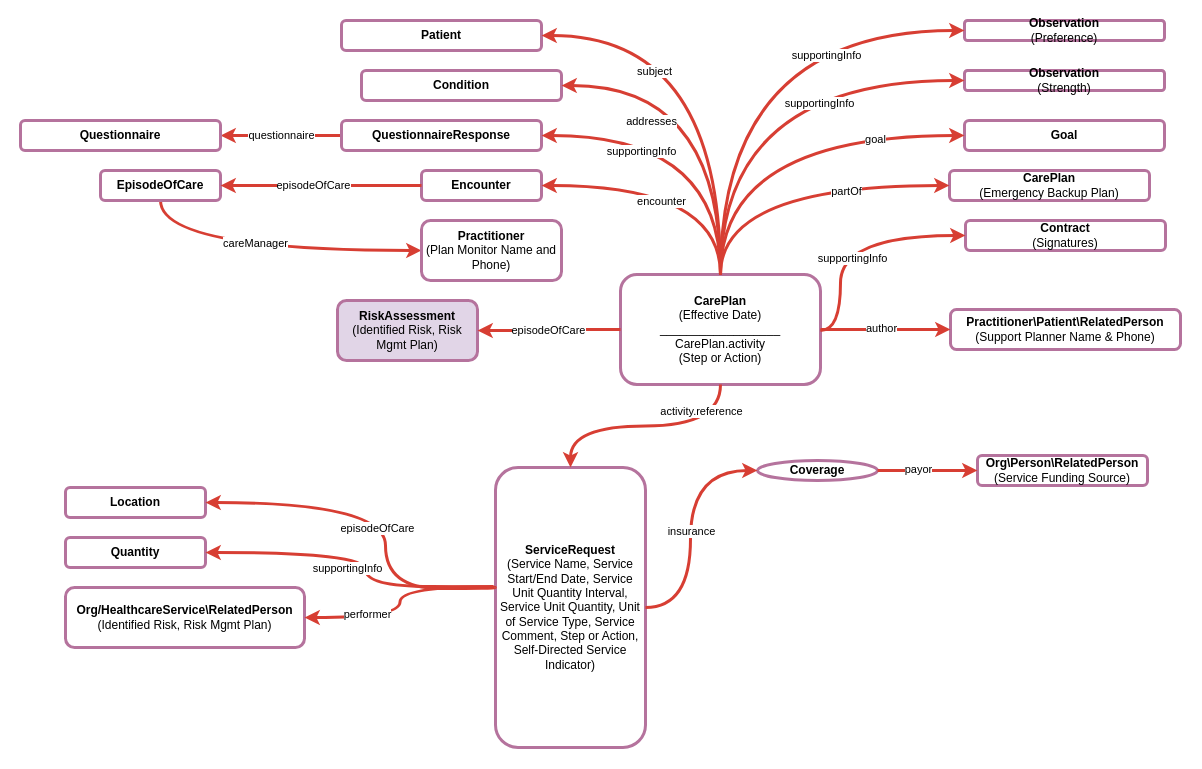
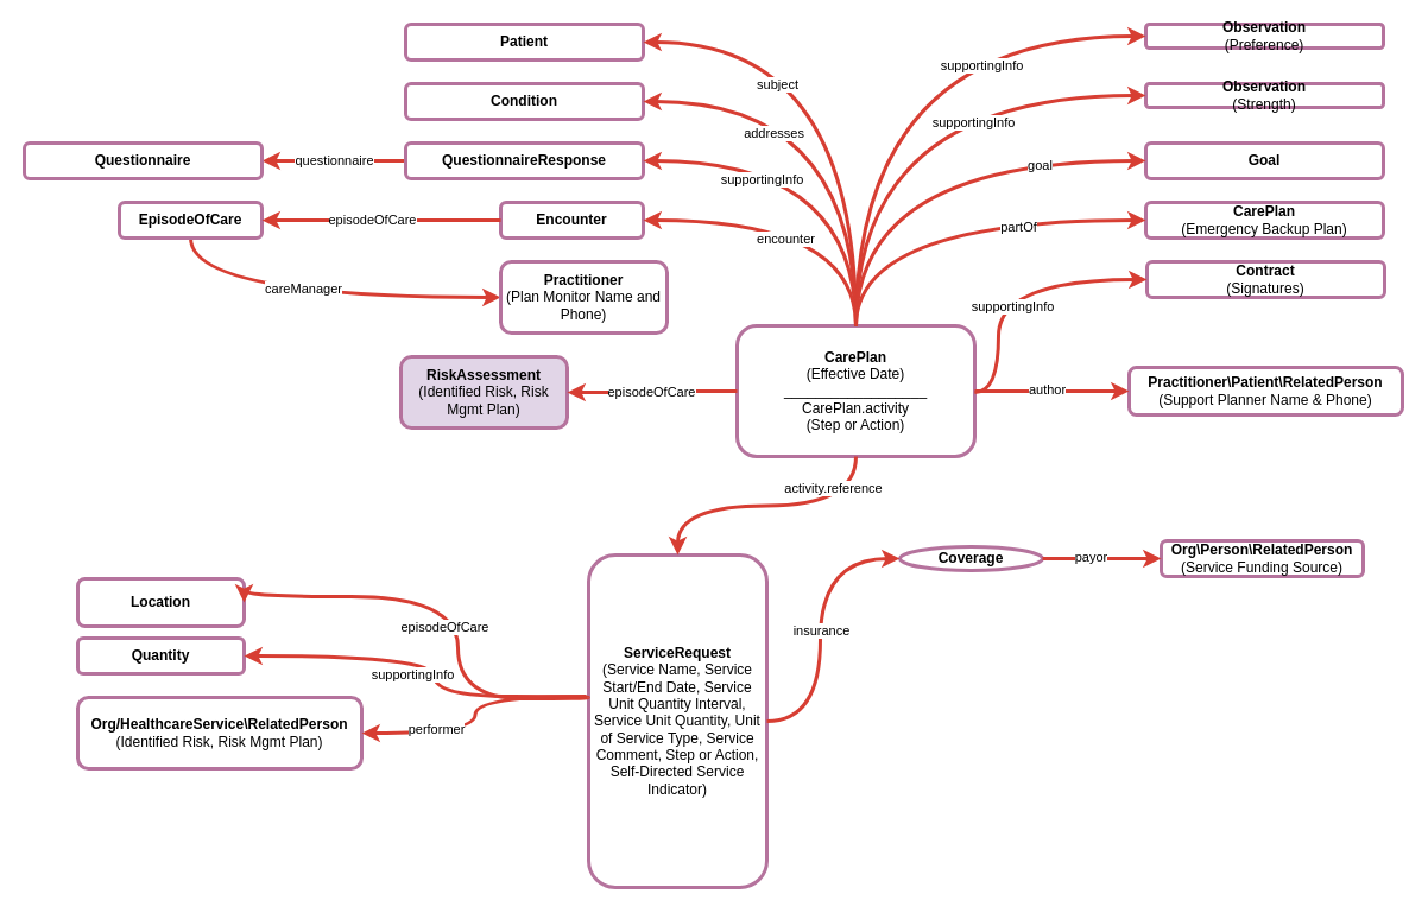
  <mxCell id="0" />
  <mxCell id="1" parent="0" />
  <mxCell id="2" style="edgeStyle=orthogonalEdgeStyle;rounded=0;orthogonalLoop=1;jettySize=auto;html=1;exitX=0;exitY=0.5;exitDx=0;exitDy=0;entryX=1;entryY=0.5;entryDx=0;entryDy=0;strokeWidth=3;fillColor=#f8cecc;strokeColor=#d73e33;" edge="1" parent="1" source="4" target="5"><mxGeometry relative="1" as="geometry" /></mxCell>
  <mxCell id="3" value="questionnaire" style="edgeLabel;html=1;align=center;verticalAlign=middle;resizable=0;points=[];" connectable="0" vertex="1" parent="2"><mxGeometry x="0.2" y="-1" relative="1" as="geometry"><mxPoint x="12" as="offset" /></mxGeometry></mxCell>
  <mxCell id="4" value="&lt;b&gt;QuestionnaireResponse&lt;/b&gt;" style="rounded=1;whiteSpace=wrap;html=1;strokeWidth=3;strokeColor=#B5739D;" vertex="1" parent="1"><mxGeometry x="341" y="120" width="200" height="30" as="geometry" /></mxCell>
  <mxCell id="5" value="&lt;b&gt;Questionnaire&lt;/b&gt;" style="rounded=1;whiteSpace=wrap;html=1;strokeWidth=3;strokeColor=#B5739D;" vertex="1" parent="1"><mxGeometry x="20" y="120" width="200" height="30" as="geometry" /></mxCell>
- <mxCell id="6" value="&lt;b&gt;Condition&lt;/b&gt;" style="rounded=1;whiteSpace=wrap;html=1;strokeWidth=3;strokeColor=#B5739D;" vertex="1" parent="1"><mxGeometry x="361" y="70" width="200" height="30" as="geometry" /></mxCell>
+ <mxCell id="6" value="&lt;b&gt;Condition&lt;/b&gt;" style="rounded=1;whiteSpace=wrap;html=1;strokeWidth=3;strokeColor=#B5739D;" vertex="1" parent="1"><mxGeometry x="341" y="70" width="200" height="30" as="geometry" /></mxCell>
  <mxCell id="7" value="&lt;b&gt;Patient&lt;/b&gt;" style="rounded=1;whiteSpace=wrap;html=1;strokeWidth=3;strokeColor=#B5739D;" vertex="1" parent="1"><mxGeometry x="341" y="20" width="200" height="30" as="geometry" /></mxCell>
  <mxCell id="8" value="&lt;b&gt;CarePlan&lt;/b&gt;&lt;br&gt;(Effective Date)&lt;br&gt;__________________&lt;br&gt;CarePlan.activity&lt;br&gt;(Step or Action)" style="rounded=1;whiteSpace=wrap;html=1;strokeWidth=3;strokeColor=#B5739D;" vertex="1" parent="1"><mxGeometry x="620" y="274" width="200" height="110" as="geometry" /></mxCell>
  <mxCell id="9" style="edgeStyle=orthogonalEdgeStyle;rounded=0;orthogonalLoop=1;jettySize=auto;html=1;exitX=0.5;exitY=1;exitDx=0;exitDy=0;entryX=0;entryY=0.5;entryDx=0;entryDy=0;curved=1;strokeWidth=3;strokeColor=#D73E33;" edge="1" parent="1" source="11" target="15"><mxGeometry relative="1" as="geometry" /></mxCell>
  <mxCell id="10" value="careManager" style="edgeLabel;html=1;align=center;verticalAlign=middle;resizable=0;points=[];" connectable="0" vertex="1" parent="9"><mxGeometry x="-0.074" y="8" relative="1" as="geometry"><mxPoint as="offset" /></mxGeometry></mxCell>
  <mxCell id="11" value="&lt;b&gt;EpisodeOfCare&lt;/b&gt;" style="rounded=1;whiteSpace=wrap;html=1;strokeWidth=3;strokeColor=#B5739D;" vertex="1" parent="1"><mxGeometry x="100" y="170" width="120" height="30" as="geometry" /></mxCell>
  <mxCell id="12" value="&lt;b&gt;Encounter&lt;/b&gt;" style="rounded=1;whiteSpace=wrap;html=1;strokeWidth=3;strokeColor=#B5739D;" vertex="1" parent="1"><mxGeometry x="421" y="170" width="120" height="30" as="geometry" /></mxCell>
  <mxCell id="13" style="edgeStyle=orthogonalEdgeStyle;rounded=0;orthogonalLoop=1;jettySize=auto;html=1;exitX=0;exitY=0.5;exitDx=0;exitDy=0;entryX=1;entryY=0.5;entryDx=0;entryDy=0;strokeWidth=3;fillColor=#f8cecc;strokeColor=#d73e33;" edge="1" parent="1" source="12" target="11"><mxGeometry relative="1" as="geometry"><mxPoint x="361" y="184.5" as="sourcePoint" /><mxPoint x="240" y="184.5" as="targetPoint" /></mxGeometry></mxCell>
  <mxCell id="14" value="episodeOfCare" style="edgeLabel;html=1;align=center;verticalAlign=middle;resizable=0;points=[];" connectable="0" vertex="1" parent="13"><mxGeometry x="0.2" y="-1" relative="1" as="geometry"><mxPoint x="12" as="offset" /></mxGeometry></mxCell>
  <mxCell id="15" value="&lt;b&gt;Practitioner&lt;/b&gt;&lt;br&gt;(Plan Monitor&amp;nbsp;Name and Phone)" style="rounded=1;whiteSpace=wrap;html=1;strokeWidth=3;strokeColor=#B5739D;" vertex="1" parent="1"><mxGeometry x="421" y="220" width="140" height="60" as="geometry" /></mxCell>
  <mxCell id="16" value="&lt;b&gt;RiskAssessment&lt;/b&gt;&lt;br&gt;(Identified Risk, Risk Mgmt Plan)" style="rounded=1;whiteSpace=wrap;html=1;strokeWidth=3;strokeColor=#B5739D;fillColor=#e1d5e7;" vertex="1" parent="1"><mxGeometry x="337" y="300" width="140" height="60" as="geometry" /></mxCell>
  <mxCell id="17" style="edgeStyle=orthogonalEdgeStyle;rounded=0;orthogonalLoop=1;jettySize=auto;html=1;entryX=1;entryY=0.5;entryDx=0;entryDy=0;strokeWidth=3;fillColor=#f8cecc;strokeColor=#d73e33;exitX=0;exitY=0.5;exitDx=0;exitDy=0;" edge="1" parent="1" source="8" target="16"><mxGeometry relative="1" as="geometry"><mxPoint x="580" y="330" as="sourcePoint" /><mxPoint x="500" y="329.5" as="targetPoint" /></mxGeometry></mxCell>
  <mxCell id="18" value="episodeOfCare" style="edgeLabel;html=1;align=center;verticalAlign=middle;resizable=0;points=[];" connectable="0" vertex="1" parent="17"><mxGeometry x="0.2" y="-1" relative="1" as="geometry"><mxPoint x="12" as="offset" /></mxGeometry></mxCell>
  <mxCell id="19" style="edgeStyle=orthogonalEdgeStyle;rounded=0;orthogonalLoop=1;jettySize=auto;html=1;exitX=0.5;exitY=0;exitDx=0;exitDy=0;entryX=1;entryY=0.5;entryDx=0;entryDy=0;curved=1;strokeWidth=3;strokeColor=#D73E33;" edge="1" parent="1" source="8" target="7"><mxGeometry relative="1" as="geometry"><mxPoint x="730" y="250" as="sourcePoint" /><mxPoint x="991" y="300" as="targetPoint" /></mxGeometry></mxCell>
  <mxCell id="20" value="subject" style="edgeLabel;html=1;align=center;verticalAlign=middle;resizable=0;points=[];" connectable="0" vertex="1" parent="19"><mxGeometry x="-0.074" y="8" relative="1" as="geometry"><mxPoint x="-59" y="-10" as="offset" /></mxGeometry></mxCell>
  <mxCell id="21" style="edgeStyle=orthogonalEdgeStyle;rounded=0;orthogonalLoop=1;jettySize=auto;html=1;entryX=1;entryY=0.5;entryDx=0;entryDy=0;curved=1;strokeWidth=3;strokeColor=#D73E33;exitX=0.5;exitY=0;exitDx=0;exitDy=0;" edge="1" parent="1" source="8" target="6"><mxGeometry relative="1" as="geometry"><mxPoint x="690" y="300" as="sourcePoint" /><mxPoint x="551" y="45" as="targetPoint" /></mxGeometry></mxCell>
  <mxCell id="22" value="addresses" style="edgeLabel;html=1;align=center;verticalAlign=middle;resizable=0;points=[];" connectable="0" vertex="1" parent="21"><mxGeometry x="-0.074" y="8" relative="1" as="geometry"><mxPoint x="-62" y="7" as="offset" /></mxGeometry></mxCell>
  <mxCell id="23" style="edgeStyle=orthogonalEdgeStyle;rounded=0;orthogonalLoop=1;jettySize=auto;html=1;entryX=1;entryY=0.5;entryDx=0;entryDy=0;curved=1;strokeWidth=3;strokeColor=#D73E33;exitX=0.5;exitY=0;exitDx=0;exitDy=0;" edge="1" parent="1" source="8" target="4"><mxGeometry relative="1" as="geometry"><mxPoint x="700" y="312" as="sourcePoint" /><mxPoint x="551" y="95" as="targetPoint" /></mxGeometry></mxCell>
  <mxCell id="24" value="supportingInfo" style="edgeLabel;html=1;align=center;verticalAlign=middle;resizable=0;points=[];" connectable="0" vertex="1" parent="23"><mxGeometry x="-0.074" y="8" relative="1" as="geometry"><mxPoint x="-72" y="7" as="offset" /></mxGeometry></mxCell>
  <mxCell id="25" style="edgeStyle=orthogonalEdgeStyle;rounded=0;orthogonalLoop=1;jettySize=auto;html=1;entryX=1;entryY=0.5;entryDx=0;entryDy=0;curved=1;strokeWidth=3;strokeColor=#D73E33;exitX=0.5;exitY=0;exitDx=0;exitDy=0;" edge="1" parent="1" source="8" target="12"><mxGeometry relative="1" as="geometry"><mxPoint x="700" y="312" as="sourcePoint" /><mxPoint x="551" y="145" as="targetPoint" /></mxGeometry></mxCell>
  <mxCell id="26" value="encounter" style="edgeLabel;html=1;align=center;verticalAlign=middle;resizable=0;points=[];" connectable="0" vertex="1" parent="25"><mxGeometry x="-0.074" y="8" relative="1" as="geometry"><mxPoint x="-25" y="7" as="offset" /></mxGeometry></mxCell>
  <mxCell id="27" value="&lt;b&gt;Observation&lt;/b&gt;&lt;br&gt;(Preference)" style="rounded=1;whiteSpace=wrap;html=1;strokeWidth=3;strokeColor=#B5739D;" vertex="1" parent="1"><mxGeometry x="964" y="20" width="200" height="20" as="geometry" /></mxCell>
  <mxCell id="28" value="&lt;b&gt;Observation&lt;/b&gt;&lt;br&gt;(Strength)" style="rounded=1;whiteSpace=wrap;html=1;strokeWidth=3;strokeColor=#B5739D;" vertex="1" parent="1"><mxGeometry x="964" y="70" width="200" height="20" as="geometry" /></mxCell>
  <mxCell id="29" value="&lt;b&gt;Goal&lt;/b&gt;" style="rounded=1;whiteSpace=wrap;html=1;strokeWidth=3;strokeColor=#B5739D;" vertex="1" parent="1"><mxGeometry x="964" y="120" width="200" height="30" as="geometry" /></mxCell>
- <mxCell id="30" value="&lt;b&gt;CarePlan&lt;/b&gt;&lt;br&gt;(Emergency Backup Plan)" style="rounded=1;whiteSpace=wrap;html=1;strokeWidth=3;strokeColor=#B5739D;" vertex="1" parent="1"><mxGeometry x="949" y="170" width="200" height="30" as="geometry" /></mxCell>
+ <mxCell id="30" value="&lt;b&gt;CarePlan&lt;/b&gt;&lt;br&gt;(Emergency Backup Plan)" style="rounded=1;whiteSpace=wrap;html=1;strokeWidth=3;strokeColor=#B5739D;" vertex="1" parent="1"><mxGeometry x="964" y="170" width="200" height="30" as="geometry" /></mxCell>
  <mxCell id="31" value="&lt;b&gt;Contract&lt;/b&gt;&lt;br&gt;(Signatures)" style="rounded=1;whiteSpace=wrap;html=1;strokeWidth=3;strokeColor=#B5739D;" vertex="1" parent="1"><mxGeometry x="965" y="220" width="200" height="30" as="geometry" /></mxCell>
  <mxCell id="32" value="&lt;b&gt;Practitioner\Patient\RelatedPerson&lt;/b&gt;&lt;br&gt;(Support Planner Name &amp;amp; Phone)" style="rounded=1;whiteSpace=wrap;html=1;strokeWidth=3;strokeColor=#B5739D;" vertex="1" parent="1"><mxGeometry x="950" y="309" width="230" height="40" as="geometry" /></mxCell>
  <mxCell id="33" style="edgeStyle=orthogonalEdgeStyle;rounded=0;orthogonalLoop=1;jettySize=auto;html=1;exitX=0.5;exitY=0;exitDx=0;exitDy=0;entryX=0;entryY=0.5;entryDx=0;entryDy=0;curved=1;strokeWidth=3;strokeColor=#D73E33;" edge="1" parent="1" source="8" target="27"><mxGeometry relative="1" as="geometry"><mxPoint x="730" y="284" as="sourcePoint" /><mxPoint x="551" y="45" as="targetPoint" /></mxGeometry></mxCell>
  <mxCell id="34" value="supportingInfo" style="edgeLabel;html=1;align=center;verticalAlign=middle;resizable=0;points=[];" connectable="0" vertex="1" parent="33"><mxGeometry x="0.446" y="-35" relative="1" as="geometry"><mxPoint x="-4" y="-11" as="offset" /></mxGeometry></mxCell>
  <mxCell id="35" style="edgeStyle=orthogonalEdgeStyle;rounded=0;orthogonalLoop=1;jettySize=auto;html=1;exitX=0.5;exitY=0;exitDx=0;exitDy=0;entryX=0;entryY=0.5;entryDx=0;entryDy=0;curved=1;strokeWidth=3;strokeColor=#D73E33;" edge="1" parent="1" source="8" target="28"><mxGeometry relative="1" as="geometry"><mxPoint x="710" y="549" as="sourcePoint" /><mxPoint x="890" y="310" as="targetPoint" /></mxGeometry></mxCell>
  <mxCell id="36" value="supportingInfo" style="edgeLabel;html=1;align=center;verticalAlign=middle;resizable=0;points=[];" connectable="0" vertex="1" parent="35"><mxGeometry x="0.446" y="-35" relative="1" as="geometry"><mxPoint x="-25" y="-13" as="offset" /></mxGeometry></mxCell>
  <mxCell id="37" style="edgeStyle=orthogonalEdgeStyle;rounded=0;orthogonalLoop=1;jettySize=auto;html=1;exitX=0.5;exitY=0;exitDx=0;exitDy=0;entryX=0;entryY=0.5;entryDx=0;entryDy=0;curved=1;strokeWidth=3;strokeColor=#D73E33;" edge="1" parent="1" source="8" target="29"><mxGeometry relative="1" as="geometry"><mxPoint x="740" y="259" as="sourcePoint" /><mxPoint x="920" y="120" as="targetPoint" /></mxGeometry></mxCell>
  <mxCell id="38" value="goal" style="edgeLabel;html=1;align=center;verticalAlign=middle;resizable=0;points=[];" connectable="0" vertex="1" parent="37"><mxGeometry x="0.446" y="-35" relative="1" as="geometry"><mxPoint x="16" y="-32" as="offset" /></mxGeometry></mxCell>
  <mxCell id="39" style="edgeStyle=orthogonalEdgeStyle;rounded=0;orthogonalLoop=1;jettySize=auto;html=1;exitX=0.5;exitY=0;exitDx=0;exitDy=0;entryX=0;entryY=0.5;entryDx=0;entryDy=0;curved=1;strokeWidth=3;strokeColor=#D73E33;" edge="1" parent="1" source="8" target="30"><mxGeometry relative="1" as="geometry"><mxPoint x="730" y="284" as="sourcePoint" /><mxPoint x="910" y="145" as="targetPoint" /></mxGeometry></mxCell>
  <mxCell id="40" value="partOf" style="edgeLabel;html=1;align=center;verticalAlign=middle;resizable=0;points=[];" connectable="0" vertex="1" parent="39"><mxGeometry x="0.446" y="-35" relative="1" as="geometry"><mxPoint x="-16" y="-30" as="offset" /></mxGeometry></mxCell>
  <mxCell id="41" style="edgeStyle=orthogonalEdgeStyle;rounded=0;orthogonalLoop=1;jettySize=auto;html=1;curved=1;strokeWidth=3;strokeColor=#D73E33;entryX=0;entryY=0.5;entryDx=0;entryDy=0;" edge="1" parent="1" target="31"><mxGeometry relative="1" as="geometry"><mxPoint x="820" y="330" as="sourcePoint" /><mxPoint x="920" y="235" as="targetPoint" /><Array as="points"><mxPoint x="840" y="330" /><mxPoint x="840" y="235" /></Array></mxGeometry></mxCell>
  <mxCell id="42" value="supportingInfo" style="edgeLabel;html=1;align=center;verticalAlign=middle;resizable=0;points=[];" connectable="0" vertex="1" parent="41"><mxGeometry x="0.446" y="-35" relative="1" as="geometry"><mxPoint x="-48" y="-13" as="offset" /></mxGeometry></mxCell>
  <mxCell id="43" style="edgeStyle=orthogonalEdgeStyle;rounded=0;orthogonalLoop=1;jettySize=auto;html=1;exitX=1;exitY=0.5;exitDx=0;exitDy=0;entryX=0;entryY=0.5;entryDx=0;entryDy=0;curved=1;strokeWidth=3;strokeColor=#D73E33;" edge="1" parent="1" source="8" target="32"><mxGeometry relative="1" as="geometry"><mxPoint x="730" y="284" as="sourcePoint" /><mxPoint x="910" y="195" as="targetPoint" /></mxGeometry></mxCell>
  <mxCell id="44" value="author" style="edgeLabel;html=1;align=center;verticalAlign=middle;resizable=0;points=[];" connectable="0" vertex="1" parent="43"><mxGeometry x="0.446" y="-35" relative="1" as="geometry"><mxPoint x="-34" y="-37" as="offset" /></mxGeometry></mxCell>
  <mxCell id="45" value="&lt;b&gt;ServiceRequest&lt;br&gt;&lt;/b&gt;(Service Name, Service Start/End Date, Service Unit Quantity Interval, Service Unit Quantity, Unit of Service Type, Service Comment, Step or Action, Self-Directed Service Indicator)" style="rounded=1;whiteSpace=wrap;html=1;strokeWidth=3;strokeColor=#B5739D;" vertex="1" parent="1"><mxGeometry x="495" y="467" width="150" height="280" as="geometry" /></mxCell>
- <mxCell id="46" value="&lt;b&gt;Location&lt;/b&gt;" style="rounded=1;whiteSpace=wrap;html=1;strokeWidth=3;strokeColor=#B5739D;" vertex="1" parent="1"><mxGeometry x="65" y="487" width="140" height="30" as="geometry" /></mxCell>
+ <mxCell id="46" value="&lt;b&gt;Location&lt;/b&gt;" style="rounded=1;whiteSpace=wrap;html=1;strokeWidth=3;strokeColor=#B5739D;" vertex="1" parent="1"><mxGeometry x="65" y="487" width="140" height="40" as="geometry" /></mxCell>
  <mxCell id="47" value="&lt;b&gt;Quantity&lt;br&gt;&lt;/b&gt;" style="rounded=1;whiteSpace=wrap;html=1;strokeWidth=3;strokeColor=#B5739D;" vertex="1" parent="1"><mxGeometry x="65" y="537" width="140" height="30" as="geometry" /></mxCell>
  <mxCell id="48" style="edgeStyle=orthogonalEdgeStyle;rounded=0;orthogonalLoop=1;jettySize=auto;html=1;exitX=0.75;exitY=0;exitDx=0;exitDy=0;" edge="1" parent="1" source="49"><mxGeometry relative="1" as="geometry"><mxPoint x="245" y="617" as="targetPoint" /></mxGeometry></mxCell>
  <mxCell id="49" value="&lt;b&gt;Org/HealthcareService\RelatedPerson&lt;/b&gt;&lt;br&gt;(Identified Risk, Risk Mgmt Plan)" style="rounded=1;whiteSpace=wrap;html=1;strokeWidth=3;strokeColor=#B5739D;" vertex="1" parent="1"><mxGeometry x="65" y="587" width="239" height="60" as="geometry" /></mxCell>
  <mxCell id="50" style="edgeStyle=orthogonalEdgeStyle;rounded=0;orthogonalLoop=1;jettySize=auto;html=1;entryX=1;entryY=0.5;entryDx=0;entryDy=0;strokeWidth=3;fillColor=#f8cecc;strokeColor=#d73e33;curved=1;" edge="1" parent="1" target="46"><mxGeometry relative="1" as="geometry"><mxPoint x="495" y="587" as="sourcePoint" /><mxPoint x="315" y="502.25" as="targetPoint" /><Array as="points"><mxPoint x="495" y="588" /><mxPoint x="385" y="588" /><mxPoint x="385" y="502" /></Array></mxGeometry></mxCell>
  <mxCell id="51" value="episodeOfCare" style="edgeLabel;html=1;align=center;verticalAlign=middle;resizable=0;points=[];" connectable="0" vertex="1" parent="50"><mxGeometry x="0.2" y="-1" relative="1" as="geometry"><mxPoint x="20" y="26" as="offset" /></mxGeometry></mxCell>
  <mxCell id="52" style="edgeStyle=orthogonalEdgeStyle;rounded=0;orthogonalLoop=1;jettySize=auto;html=1;entryX=1;entryY=0.5;entryDx=0;entryDy=0;strokeWidth=3;fillColor=#f8cecc;strokeColor=#d73e33;curved=1;" edge="1" parent="1" target="47"><mxGeometry relative="1" as="geometry"><mxPoint x="495" y="587" as="sourcePoint" /><mxPoint x="285" y="552" as="targetPoint" /><Array as="points"><mxPoint x="495" y="586" /><mxPoint x="365" y="586" /><mxPoint x="365" y="552" /></Array></mxGeometry></mxCell>
  <mxCell id="53" value="supportingInfo" style="edgeLabel;html=1;align=center;verticalAlign=middle;resizable=0;points=[];" connectable="0" vertex="1" parent="52"><mxGeometry x="0.2" y="-1" relative="1" as="geometry"><mxPoint x="11" y="16" as="offset" /></mxGeometry></mxCell>
  <mxCell id="54" style="edgeStyle=orthogonalEdgeStyle;rounded=0;orthogonalLoop=1;jettySize=auto;html=1;entryX=1;entryY=0.5;entryDx=0;entryDy=0;strokeWidth=3;fillColor=#f8cecc;strokeColor=#d73e33;exitX=-0.013;exitY=0.425;exitDx=0;exitDy=0;exitPerimeter=0;curved=1;" edge="1" parent="1" source="45" target="49"><mxGeometry relative="1" as="geometry"><mxPoint x="518" y="616.48" as="sourcePoint" /><mxPoint x="375" y="617.48" as="targetPoint" /></mxGeometry></mxCell>
  <mxCell id="55" value="performer" style="edgeLabel;html=1;align=center;verticalAlign=middle;resizable=0;points=[];" connectable="0" vertex="1" parent="54"><mxGeometry x="0.2" y="-1" relative="1" as="geometry"><mxPoint x="-26" y="-3" as="offset" /></mxGeometry></mxCell>
  <mxCell id="56" style="edgeStyle=orthogonalEdgeStyle;rounded=0;orthogonalLoop=1;jettySize=auto;html=1;exitX=0.5;exitY=1;exitDx=0;exitDy=0;entryX=0.5;entryY=0;entryDx=0;entryDy=0;curved=1;strokeWidth=3;strokeColor=#D73E33;" edge="1" parent="1" source="8" target="45"><mxGeometry relative="1" as="geometry"><mxPoint x="800" y="429" as="sourcePoint" /><mxPoint x="980" y="340" as="targetPoint" /></mxGeometry></mxCell>
  <mxCell id="57" value="activity.reference" style="edgeLabel;html=1;align=center;verticalAlign=middle;resizable=0;points=[];" connectable="0" vertex="1" parent="56"><mxGeometry x="0.446" y="-35" relative="1" as="geometry"><mxPoint x="107" y="20" as="offset" /></mxGeometry></mxCell>
  <mxCell id="58" value="&lt;b&gt;Coverage&lt;/b&gt;" style="ellipse;whiteSpace=wrap;html=1;strokeWidth=3;strokeColor=#B5739D;" vertex="1" parent="1"><mxGeometry x="757" y="460" width="120" height="20" as="geometry" /></mxCell>
  <mxCell id="59" value="&lt;b&gt;Org\Person\RelatedPerson&lt;/b&gt;&lt;br&gt;(Service Funding Source)" style="rounded=1;whiteSpace=wrap;html=1;strokeWidth=3;strokeColor=#B5739D;" vertex="1" parent="1"><mxGeometry x="977" y="455" width="170" height="30" as="geometry" /></mxCell>
  <mxCell id="60" style="edgeStyle=orthogonalEdgeStyle;rounded=0;orthogonalLoop=1;jettySize=auto;html=1;entryX=0;entryY=0.5;entryDx=0;entryDy=0;curved=1;strokeWidth=3;strokeColor=#D73E33;exitX=1;exitY=0.5;exitDx=0;exitDy=0;" edge="1" parent="1" source="45" target="58"><mxGeometry relative="1" as="geometry"><mxPoint x="870" y="570" as="sourcePoint" /><mxPoint x="991.95" y="480" as="targetPoint" /><Array as="points"><mxPoint x="690" y="607" /><mxPoint x="690" y="470" /></Array></mxGeometry></mxCell>
  <mxCell id="61" value="insurance" style="edgeLabel;html=1;align=center;verticalAlign=middle;resizable=0;points=[];" connectable="0" vertex="1" parent="60"><mxGeometry x="0.446" y="-35" relative="1" as="geometry"><mxPoint x="-35" y="58" as="offset" /></mxGeometry></mxCell>
  <mxCell id="62" style="edgeStyle=orthogonalEdgeStyle;rounded=0;orthogonalLoop=1;jettySize=auto;html=1;exitX=1;exitY=0.5;exitDx=0;exitDy=0;entryX=0;entryY=0.5;entryDx=0;entryDy=0;curved=1;strokeWidth=3;strokeColor=#D73E33;" edge="1" parent="1" source="58" target="59"><mxGeometry relative="1" as="geometry"><mxPoint x="877" y="574" as="sourcePoint" /><mxPoint x="1057" y="485" as="targetPoint" /></mxGeometry></mxCell>
  <mxCell id="63" value="payor" style="edgeLabel;html=1;align=center;verticalAlign=middle;resizable=0;points=[];" connectable="0" vertex="1" parent="62"><mxGeometry x="0.446" y="-35" relative="1" as="geometry"><mxPoint x="-32" y="-37" as="offset" /></mxGeometry></mxCell>
